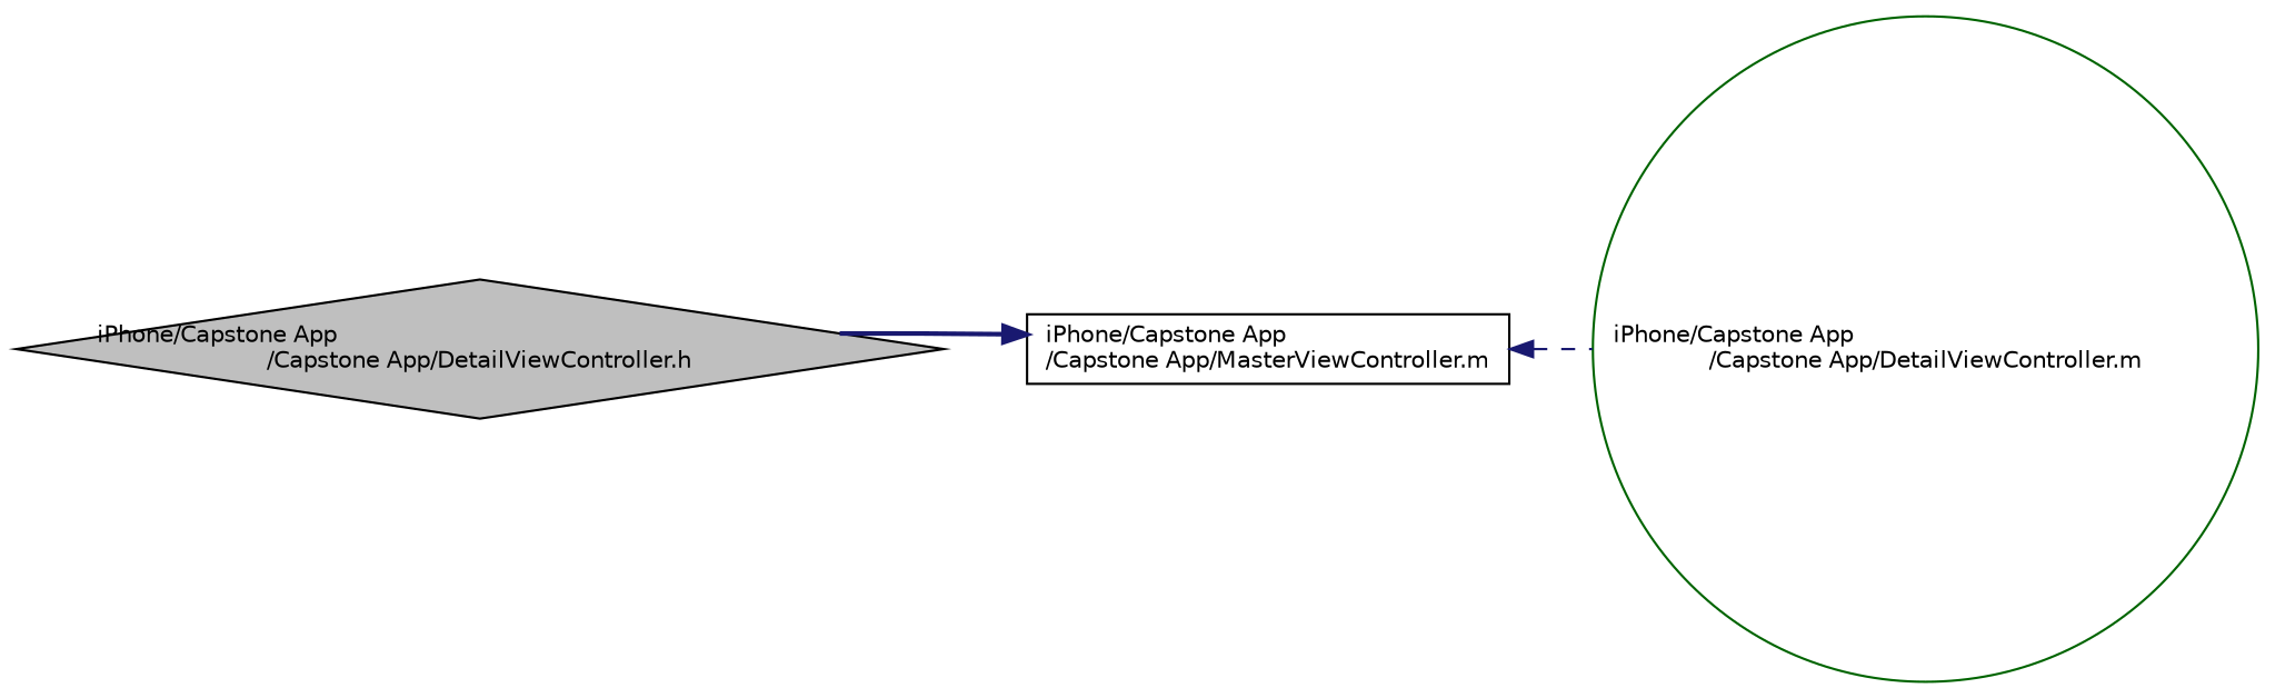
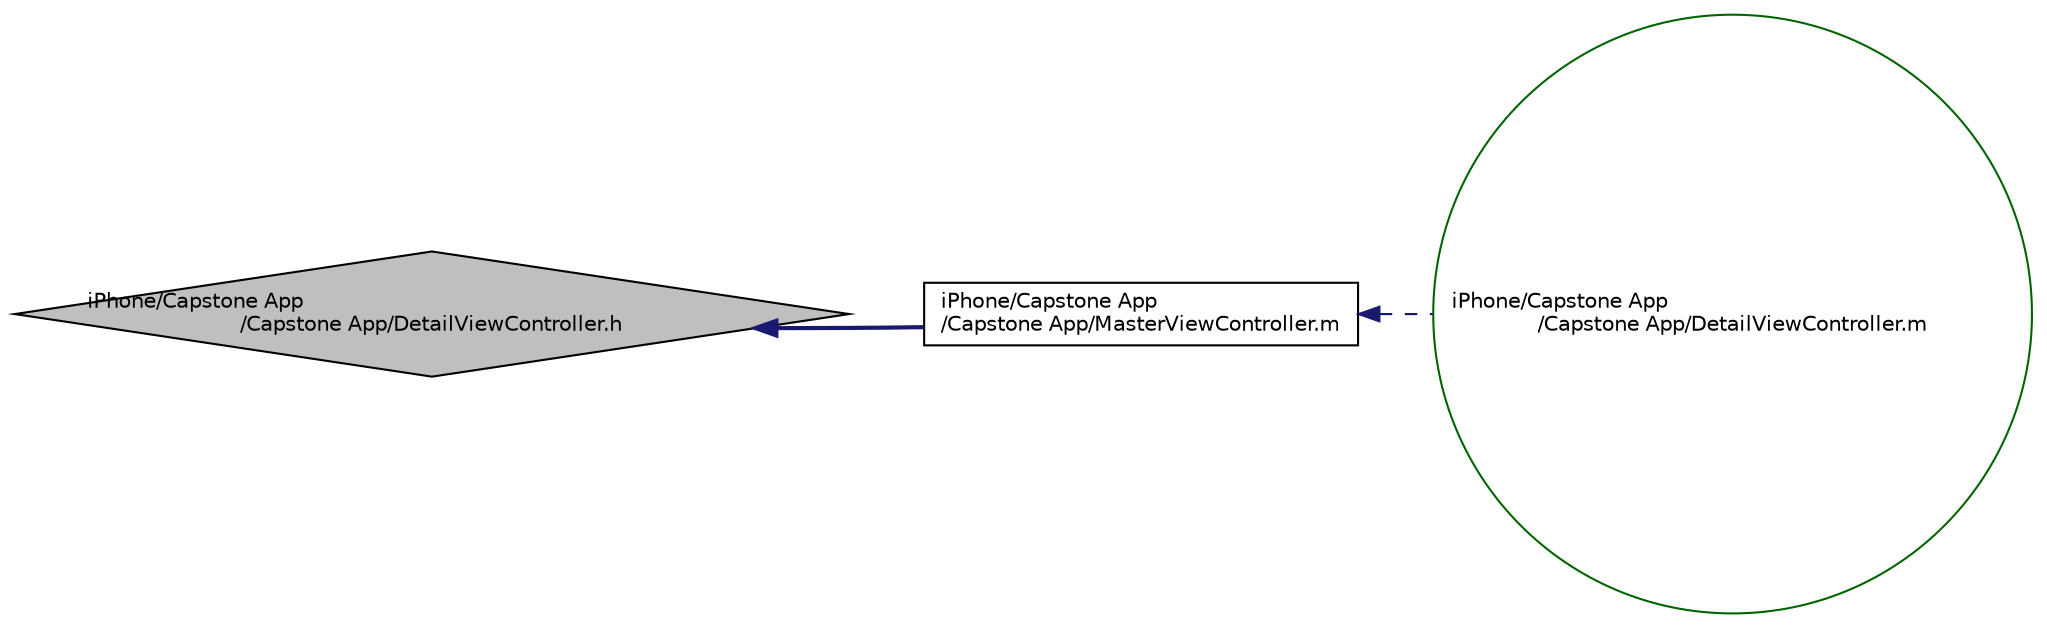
  digraph {
    rankdir=LR
    node [color=black fillcolor=white fontname=Helvetica fontsize=10 style=filled]
    edge [color=midnightblue dir=back fontname=Helvetica fontsize=10 labelfontname=Helvetica labelfontsize=10]
    n1 [fillcolor=grey75 fontcolor=black height=0.2 label="iPhone/Capstone App\l/Capstone App/DetailViewController.h" shape=diamond width=0.4]
    n2 [height=0.2 label="iPhone/Capstone App\l/Capstone App/MasterViewController.m" shape=box width=0.4]
    n3 [color=darkgreen height=0.2 label="iPhone/Capstone App\l/Capstone App/DetailViewController.m" shape=circle width=0.4]
-   n2 -> n1 [style=bold]
+   n1 -> n2 [style=bold]
    n2 -> n3 [style=dashed]
  }
